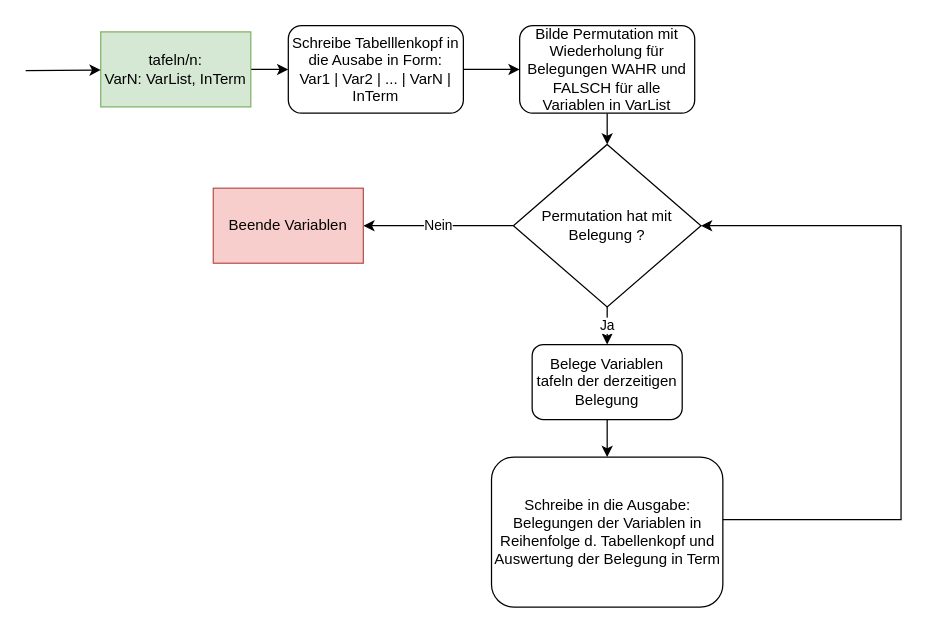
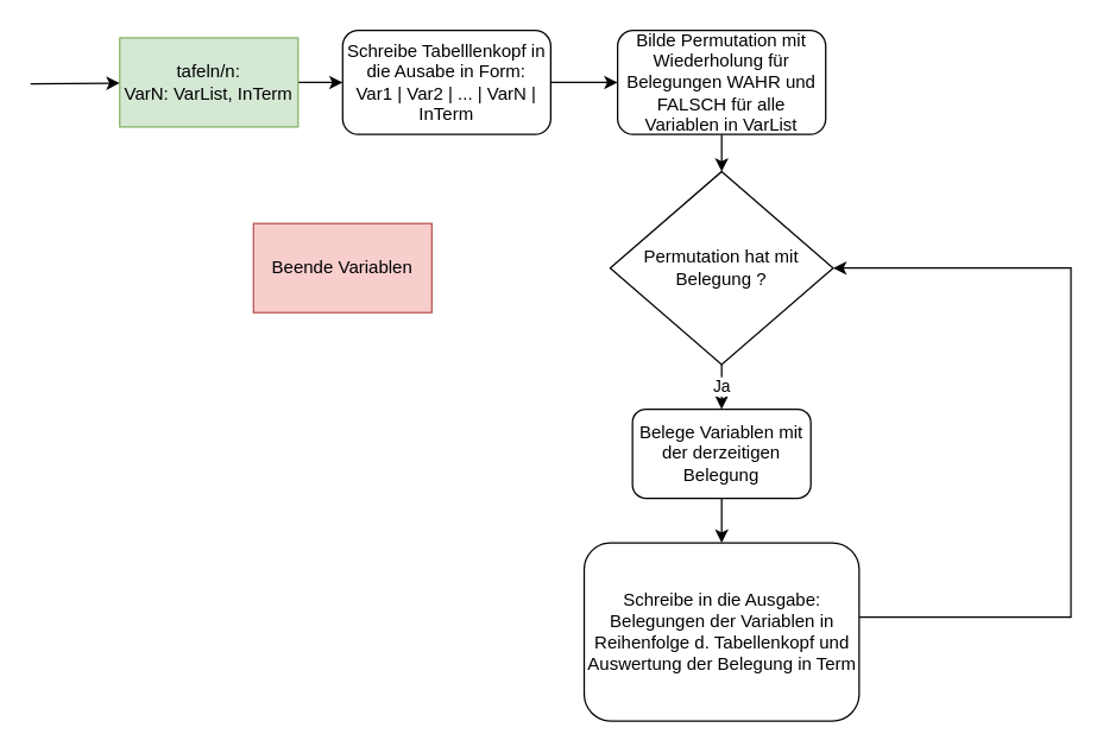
  <mxCell id="0" />
  <mxCell id="1" parent="0" />
  <mxCell id="2" style="edgeStyle=orthogonalEdgeStyle;rounded=0;orthogonalLoop=1;jettySize=auto;html=1;" parent="1" source="3" target="15" edge="1"><mxGeometry relative="1" as="geometry" /></mxCell>
  <mxCell id="3" value="tafeln/n:&lt;br&gt;VarN: VarList, InTerm" style="rounded=0;whiteSpace=wrap;html=1;fillColor=#d5e8d4;strokeColor=#82b366;" parent="1" vertex="1"><mxGeometry x="80" y="25" width="120" height="60" as="geometry" /></mxCell>
  <mxCell id="4" value="" style="endArrow=classic;html=1;" parent="1" target="3" edge="1"><mxGeometry width="50" height="50" relative="1" as="geometry"><mxPoint x="20" y="56" as="sourcePoint" /><mxPoint x="510" y="75" as="targetPoint" /></mxGeometry></mxCell>
  <mxCell id="5" style="edgeStyle=orthogonalEdgeStyle;rounded=0;orthogonalLoop=1;jettySize=auto;html=1;" parent="1" source="6" target="9" edge="1"><mxGeometry relative="1" as="geometry" /></mxCell>
  <mxCell id="6" value="Bilde Permutation mit Wiederholung für Belegungen WAHR und FALSCH für alle Variablen in VarList" style="rounded=1;whiteSpace=wrap;html=1;" parent="1" vertex="1"><mxGeometry x="415" y="20" width="140" height="70" as="geometry" /></mxCell>
  <mxCell id="7" value="Ja" style="edgeStyle=orthogonalEdgeStyle;rounded=0;orthogonalLoop=1;jettySize=auto;html=1;" parent="1" source="9" target="11" edge="1"><mxGeometry relative="1" as="geometry" /></mxCell>
- <mxCell id="8" value="Nein" style="edgeStyle=orthogonalEdgeStyle;rounded=0;orthogonalLoop=1;jettySize=auto;html=1;" parent="1" source="9" target="16" edge="1"><mxGeometry relative="1" as="geometry" /></mxCell>
  <mxCell id="9" value="Permutation hat mit Belegung ?" style="rhombus;whiteSpace=wrap;html=1;" parent="1" vertex="1"><mxGeometry x="410" y="115" width="150" height="130" as="geometry" /></mxCell>
  <mxCell id="10" style="edgeStyle=orthogonalEdgeStyle;rounded=0;orthogonalLoop=1;jettySize=auto;html=1;" parent="1" source="11" target="13" edge="1"><mxGeometry relative="1" as="geometry" /></mxCell>
- <mxCell id="11" value="Belege Variablen tafeln der derzeitigen Belegung" style="rounded=1;whiteSpace=wrap;html=1;" parent="1" vertex="1"><mxGeometry x="425" y="275" width="120" height="60" as="geometry" /></mxCell>
+ <mxCell id="11" value="Belege Variablen mit der derzeitigen Belegung" style="rounded=1;whiteSpace=wrap;html=1;" parent="1" vertex="1"><mxGeometry x="425" y="275" width="120" height="60" as="geometry" /></mxCell>
  <mxCell id="12" style="edgeStyle=orthogonalEdgeStyle;rounded=0;orthogonalLoop=1;jettySize=auto;html=1;entryX=1;entryY=0.5;entryDx=0;entryDy=0;" parent="1" source="13" target="9" edge="1"><mxGeometry relative="1" as="geometry"><Array as="points"><mxPoint x="720" y="415" /><mxPoint x="720" y="180" /></Array></mxGeometry></mxCell>
  <mxCell id="13" value="Schreibe in die Ausgabe:&lt;br&gt;Belegungen der Variablen in Reihenfolge d. Tabellenkopf und Auswertung der Belegung in Term" style="rounded=1;whiteSpace=wrap;html=1;" parent="1" vertex="1"><mxGeometry x="392.5" y="365" width="185" height="120" as="geometry" /></mxCell>
  <mxCell id="14" style="edgeStyle=orthogonalEdgeStyle;rounded=0;orthogonalLoop=1;jettySize=auto;html=1;" parent="1" source="15" target="6" edge="1"><mxGeometry relative="1" as="geometry" /></mxCell>
  <mxCell id="15" value="Schreibe Tabelllenkopf in die Ausabe in Form:&lt;br&gt;Var1 | Var2 | ... | VarN | InTerm" style="rounded=1;whiteSpace=wrap;html=1;" parent="1" vertex="1"><mxGeometry x="230" y="20" width="140" height="70" as="geometry" /></mxCell>
  <mxCell id="16" value="Beende Variablen" style="rounded=0;whiteSpace=wrap;html=1;fillColor=#f8cecc;strokeColor=#b85450;" parent="1" vertex="1"><mxGeometry x="170" y="150" width="120" height="60" as="geometry" /></mxCell>
